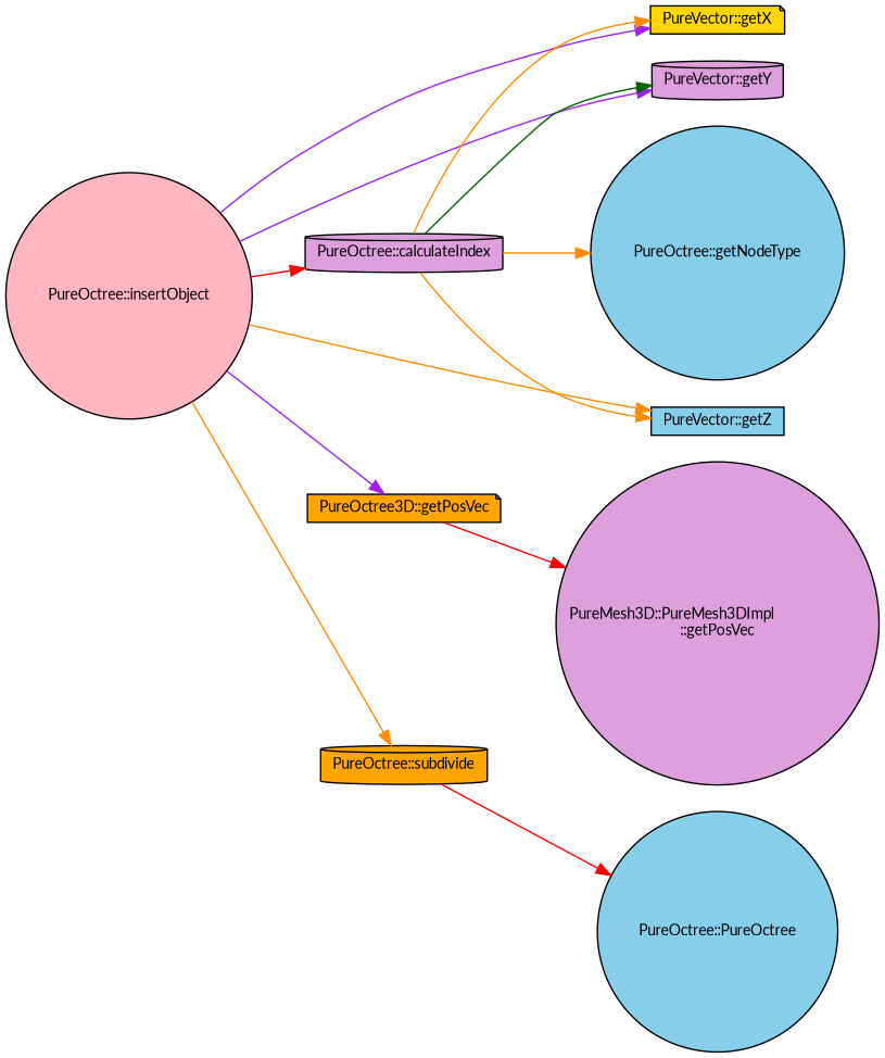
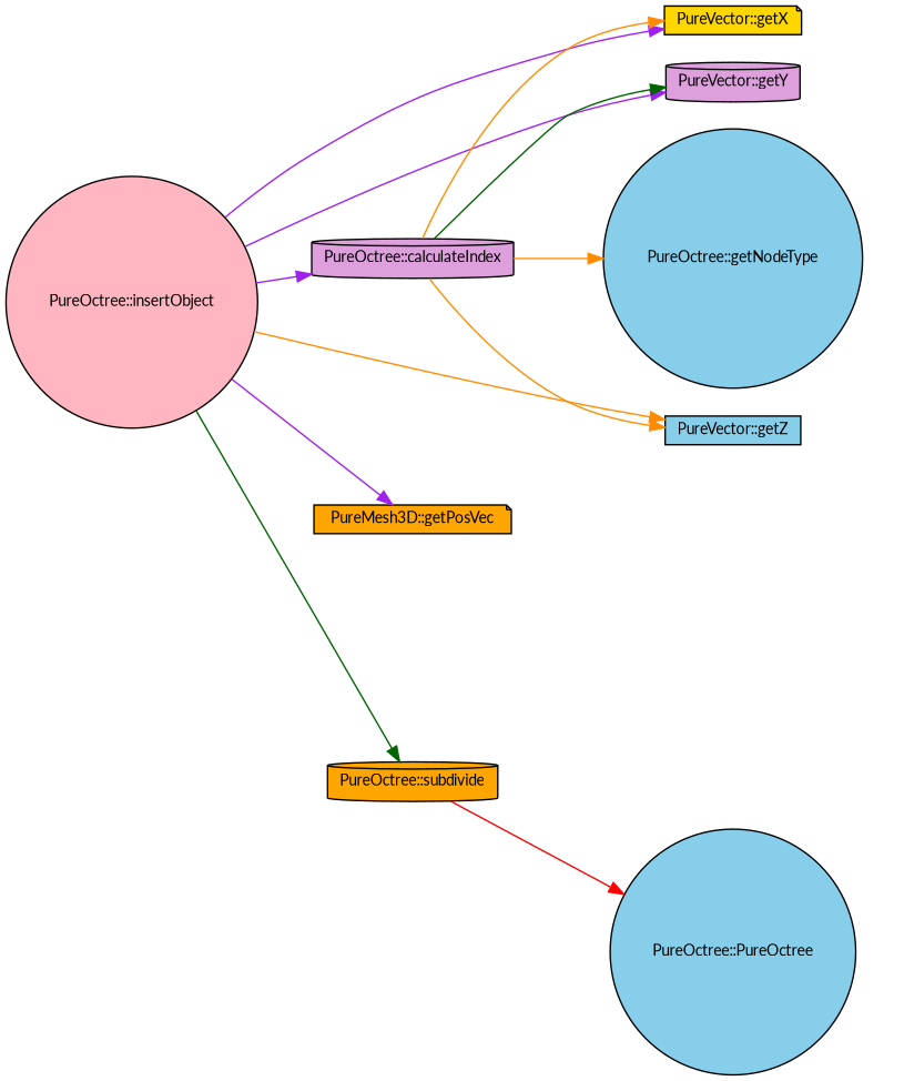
  digraph {
    fontname=Lato
    rankdir=LR
    node [color=black fillcolor=plum fontname=Lato fontsize=10 shape=circle style=filled]
    edge [color=purple fontname=Lato fontsize=10 labelfontname=Helvetica labelfontsize=10 style=solid]
    n1 [fillcolor=lightpink fontcolor=black height=0.2 label="PureOctree::insertObject" width=0.4]
    n2 [height=0.2 label="PureOctree::calculateIndex" shape=cylinder width=0.4]
    n3 [fillcolor=gold height=0.2 label="PureVector::getX" shape=note width=0.4]
    n4 [height=0.2 label="PureVector::getY" shape=cylinder width=0.4]
    n5 [fillcolor=skyblue height=0.2 label="PureVector::getZ" shape=box width=0.4]
-   n6 [fillcolor=orange height=0.2 label="PureOctree3D::getPosVec" shape=note width=0.4]
+   n6 [fillcolor=orange height=0.2 label="PureMesh3D::getPosVec" shape=note width=0.4]
    n7 [fillcolor=orange height=0.2 label="PureOctree::subdivide" shape=cylinder width=0.4]
    n8 [fillcolor=skyblue height=0.2 label="PureOctree::getNodeType" width=0.4]
-   n9 [height=0.2 label="PureMesh3D::PureMesh3DImpl\l::getPosVec" width=0.4]
    n10 [fillcolor=skyblue height=0.2 label="PureOctree::PureOctree" width=0.4]
-   n1 -> n2 [color=red]
+   n1 -> n2
    n1 -> n3
    n1 -> n4
    n1 -> n5 [color=darkorange]
    n1 -> n6
-   n1 -> n7 [color=darkorange]
+   n1 -> n7 [color=darkgreen]
    n2 -> n3 [color=darkorange]
    n2 -> n4 [color=darkgreen]
    n2 -> n5 [color=darkorange]
    n2 -> n8 [color=darkorange]
-   n6 -> n9 [color=red]
    n7 -> n10 [color=red]
  }
